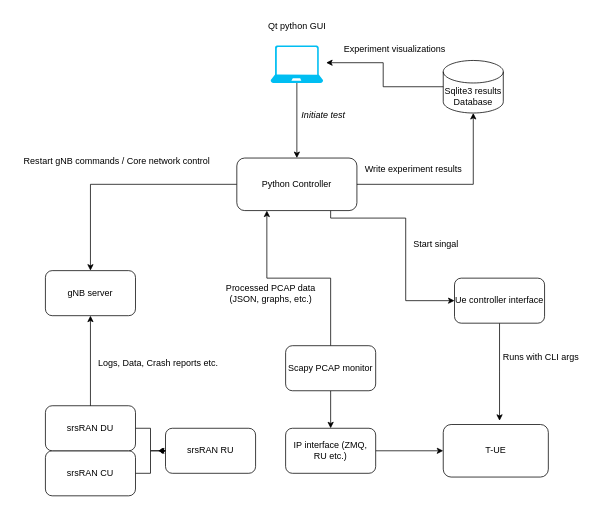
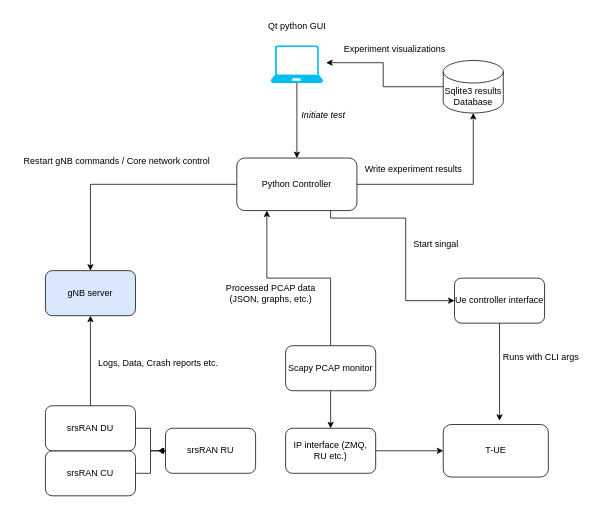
  <mxCell id="0" />
  <mxCell id="1" parent="0" />
  <mxCell id="2" value="" style="group" vertex="1" connectable="0" parent="1"><mxGeometry x="60" y="540" width="670" height="120" as="geometry" /></mxCell>
  <mxCell id="3" value="T-UE" style="rounded=1;whiteSpace=wrap;html=1;" vertex="1" parent="2"><mxGeometry x="530" y="25" width="140" height="70" as="geometry" /></mxCell>
  <mxCell id="4" style="edgeStyle=orthogonalEdgeStyle;rounded=0;orthogonalLoop=1;jettySize=auto;html=1;" edge="1" parent="2" source="5" target="3"><mxGeometry relative="1" as="geometry" /></mxCell>
  <mxCell id="5" value="IP interface (ZMQ, RU etc.)" style="rounded=1;whiteSpace=wrap;html=1;" vertex="1" parent="2"><mxGeometry x="320" y="30" width="120" height="60" as="geometry" /></mxCell>
  <mxCell id="6" value="srsRAN RU" style="rounded=1;whiteSpace=wrap;html=1;" vertex="1" parent="2"><mxGeometry x="160" y="30" width="120" height="60" as="geometry" /></mxCell>
  <mxCell id="7" style="edgeStyle=orthogonalEdgeStyle;rounded=0;orthogonalLoop=1;jettySize=auto;html=1;entryX=0;entryY=0.5;entryDx=0;entryDy=0;endArrow=diamond;" edge="1" parent="2" source="8" target="6"><mxGeometry relative="1" as="geometry" /></mxCell>
  <mxCell id="8" value="&lt;div&gt;srsRAN CU&lt;/div&gt;" style="rounded=1;whiteSpace=wrap;html=1;" vertex="1" parent="2"><mxGeometry y="60" width="120" height="60" as="geometry" /></mxCell>
  <mxCell id="9" style="edgeStyle=orthogonalEdgeStyle;rounded=0;orthogonalLoop=1;jettySize=auto;html=1;" edge="1" parent="2" source="10"><mxGeometry relative="1" as="geometry"><mxPoint x="150" y="60" as="targetPoint" /><Array as="points"><mxPoint x="140" y="30" /><mxPoint x="140" y="60" /><mxPoint x="160" y="60" /></Array></mxGeometry></mxCell>
  <mxCell id="10" value="&lt;div&gt;srsRAN DU&lt;/div&gt;" style="rounded=1;whiteSpace=wrap;html=1;" vertex="1" parent="2"><mxGeometry width="120" height="60" as="geometry" /></mxCell>
  <mxCell id="11" style="edgeStyle=orthogonalEdgeStyle;rounded=0;orthogonalLoop=1;jettySize=auto;html=1;entryX=0.5;entryY=0;entryDx=0;entryDy=0;" edge="1" parent="1" source="12" target="17"><mxGeometry relative="1" as="geometry" /></mxCell>
  <mxCell id="12" value="" style="verticalLabelPosition=bottom;html=1;verticalAlign=top;align=center;strokeColor=none;fillColor=#00BEF2;shape=mxgraph.azure.laptop;pointerEvents=1;" vertex="1" parent="1"><mxGeometry x="360" y="60" width="70" height="50" as="geometry" /></mxCell>
  <mxCell id="13" value="Qt python GUI" style="text;html=1;align=center;verticalAlign=middle;resizable=0;points=[];autosize=1;strokeColor=none;fillColor=none;" vertex="1" parent="1"><mxGeometry x="345" y="20" width="100" height="30" as="geometry" /></mxCell>
  <mxCell id="14" value="Sqlite3 results Database" style="shape=cylinder3;whiteSpace=wrap;html=1;boundedLbl=1;backgroundOutline=1;size=15;" vertex="1" parent="1"><mxGeometry x="590" y="80" width="80" height="70" as="geometry" /></mxCell>
  <mxCell id="15" style="edgeStyle=orthogonalEdgeStyle;rounded=0;orthogonalLoop=1;jettySize=auto;html=1;entryX=0;entryY=0.5;entryDx=0;entryDy=0;" edge="1" parent="1" source="17" target="28"><mxGeometry relative="1" as="geometry"><Array as="points"><mxPoint x="440" y="290" /><mxPoint x="540" y="290" /><mxPoint x="540" y="400" /></Array></mxGeometry></mxCell>
  <mxCell id="16" style="edgeStyle=orthogonalEdgeStyle;rounded=0;orthogonalLoop=1;jettySize=auto;html=1;entryX=0.5;entryY=0;entryDx=0;entryDy=0;" edge="1" parent="1" source="17" target="31"><mxGeometry relative="1" as="geometry" /></mxCell>
  <mxCell id="17" value="Python Controller" style="rounded=1;whiteSpace=wrap;html=1;" vertex="1" parent="1"><mxGeometry x="315" y="210" width="160" height="70" as="geometry" /></mxCell>
  <mxCell id="18" value="&lt;i&gt;Initiate test&lt;/i&gt;" style="text;html=1;align=center;verticalAlign=middle;resizable=0;points=[];autosize=1;strokeColor=none;fillColor=none;" vertex="1" parent="1"><mxGeometry x="390" y="138" width="80" height="30" as="geometry" /></mxCell>
  <mxCell id="19" style="edgeStyle=orthogonalEdgeStyle;rounded=0;orthogonalLoop=1;jettySize=auto;html=1;entryX=0.5;entryY=1;entryDx=0;entryDy=0;entryPerimeter=0;" edge="1" parent="1" source="17" target="14"><mxGeometry relative="1" as="geometry" /></mxCell>
  <mxCell id="20" value="Write experiment results" style="text;html=1;align=center;verticalAlign=middle;resizable=0;points=[];autosize=1;strokeColor=none;fillColor=none;" vertex="1" parent="1"><mxGeometry x="475" y="210" width="150" height="30" as="geometry" /></mxCell>
  <mxCell id="21" style="edgeStyle=orthogonalEdgeStyle;rounded=0;orthogonalLoop=1;jettySize=auto;html=1;entryX=1.057;entryY=0.46;entryDx=0;entryDy=0;entryPerimeter=0;" edge="1" parent="1" source="14" target="12"><mxGeometry relative="1" as="geometry" /></mxCell>
  <mxCell id="22" value="Experiment visualizations" style="text;html=1;align=center;verticalAlign=middle;resizable=0;points=[];autosize=1;strokeColor=none;fillColor=none;" vertex="1" parent="1"><mxGeometry x="445" y="50" width="160" height="30" as="geometry" /></mxCell>
  <mxCell id="23" style="edgeStyle=orthogonalEdgeStyle;rounded=0;orthogonalLoop=1;jettySize=auto;html=1;entryX=0.25;entryY=1;entryDx=0;entryDy=0;" edge="1" parent="1" source="25" target="17"><mxGeometry relative="1" as="geometry" /></mxCell>
  <mxCell id="24" style="edgeStyle=orthogonalEdgeStyle;rounded=0;orthogonalLoop=1;jettySize=auto;html=1;entryX=0.5;entryY=0;entryDx=0;entryDy=0;" edge="1" parent="1" source="25" target="5"><mxGeometry relative="1" as="geometry" /></mxCell>
  <mxCell id="25" value="Scapy PCAP monitor" style="rounded=1;whiteSpace=wrap;html=1;" vertex="1" parent="1"><mxGeometry x="380" y="460" width="120" height="60" as="geometry" /></mxCell>
  <mxCell id="26" value="&lt;div&gt;Processed PCAP data&lt;/div&gt;&lt;div&gt;(JSON, graphs, etc.)&lt;br&gt;&lt;/div&gt;" style="text;html=1;align=center;verticalAlign=middle;resizable=0;points=[];autosize=1;strokeColor=none;fillColor=none;" vertex="1" parent="1"><mxGeometry x="290" y="370" width="140" height="40" as="geometry" /></mxCell>
  <mxCell id="27" style="edgeStyle=orthogonalEdgeStyle;rounded=0;orthogonalLoop=1;jettySize=auto;html=1;" edge="1" parent="1" source="28"><mxGeometry relative="1" as="geometry"><mxPoint x="665" y="560" as="targetPoint" /></mxGeometry></mxCell>
  <mxCell id="28" value="Ue controller interface" style="rounded=1;whiteSpace=wrap;html=1;" vertex="1" parent="1"><mxGeometry x="605" y="370" width="120" height="60" as="geometry" /></mxCell>
  <mxCell id="29" value="Start singal" style="text;html=1;align=center;verticalAlign=middle;resizable=0;points=[];autosize=1;strokeColor=none;fillColor=none;" vertex="1" parent="1"><mxGeometry x="540" y="310" width="80" height="30" as="geometry" /></mxCell>
  <mxCell id="30" value="Runs with CLI args" style="text;html=1;align=center;verticalAlign=middle;resizable=0;points=[];autosize=1;strokeColor=none;fillColor=none;" vertex="1" parent="1"><mxGeometry x="660" y="460" width="120" height="30" as="geometry" /></mxCell>
- <mxCell id="31" value="gNB server" style="rounded=1;whiteSpace=wrap;html=1;" vertex="1" parent="1"><mxGeometry x="60" y="360" width="120" height="60" as="geometry" /></mxCell>
+ <mxCell id="31" value="gNB server" style="rounded=1;whiteSpace=wrap;html=1;fillColor=#dae8fc;" vertex="1" parent="1"><mxGeometry x="60" y="360" width="120" height="60" as="geometry" /></mxCell>
  <mxCell id="32" style="edgeStyle=orthogonalEdgeStyle;rounded=0;orthogonalLoop=1;jettySize=auto;html=1;" edge="1" parent="1" source="10" target="31"><mxGeometry relative="1" as="geometry" /></mxCell>
  <mxCell id="33" value="Logs, Data, Crash reports etc." style="text;html=1;align=center;verticalAlign=middle;resizable=0;points=[];autosize=1;strokeColor=none;fillColor=none;" vertex="1" parent="1"><mxGeometry x="120" y="468" width="180" height="30" as="geometry" /></mxCell>
  <mxCell id="34" value="Restart gNB commands / Core network control" style="text;html=1;align=center;verticalAlign=middle;resizable=0;points=[];autosize=1;strokeColor=none;fillColor=none;" vertex="1" parent="1"><mxGeometry x="20" y="200" width="270" height="30" as="geometry" /></mxCell>
